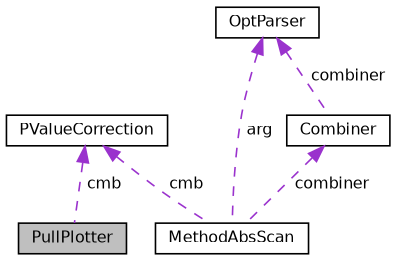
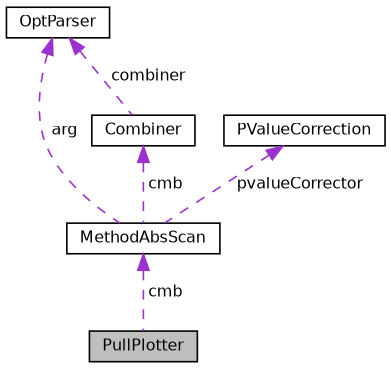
  digraph {
    node [color=black fillcolor=white fontname=Helvetica fontsize=10 shape=record style=filled]
    edge [color=darkorchid3 dir=back fontname=Helvetica fontsize=10 labelfontname=Helvetica labelfontsize=10 style=dashed]
    n1 [fillcolor=grey75 fontcolor=black height=0.2 label=PullPlotter width=0.4]
    n2 [height=0.2 label=OptParser width=0.4]
    n3 [height=0.2 label=MethodAbsScan width=0.4]
    n4 [height=0.2 label=Combiner width=0.4]
    n5 [height=0.2 label=PValueCorrection width=0.4]
    n2 -> n3 [label=" arg"]
    n2 -> n4 [label=" combiner"]
-   n5 -> n1 [label=" cmb"]
-   n4 -> n3 [label=" combiner"]
-   n5 -> n3 [label=" cmb"]
+   n3 -> n1 [label=" cmb"]
+   n4 -> n3 [label=" cmb"]
+   n5 -> n3 [label=" pvalueCorrector"]
  }
